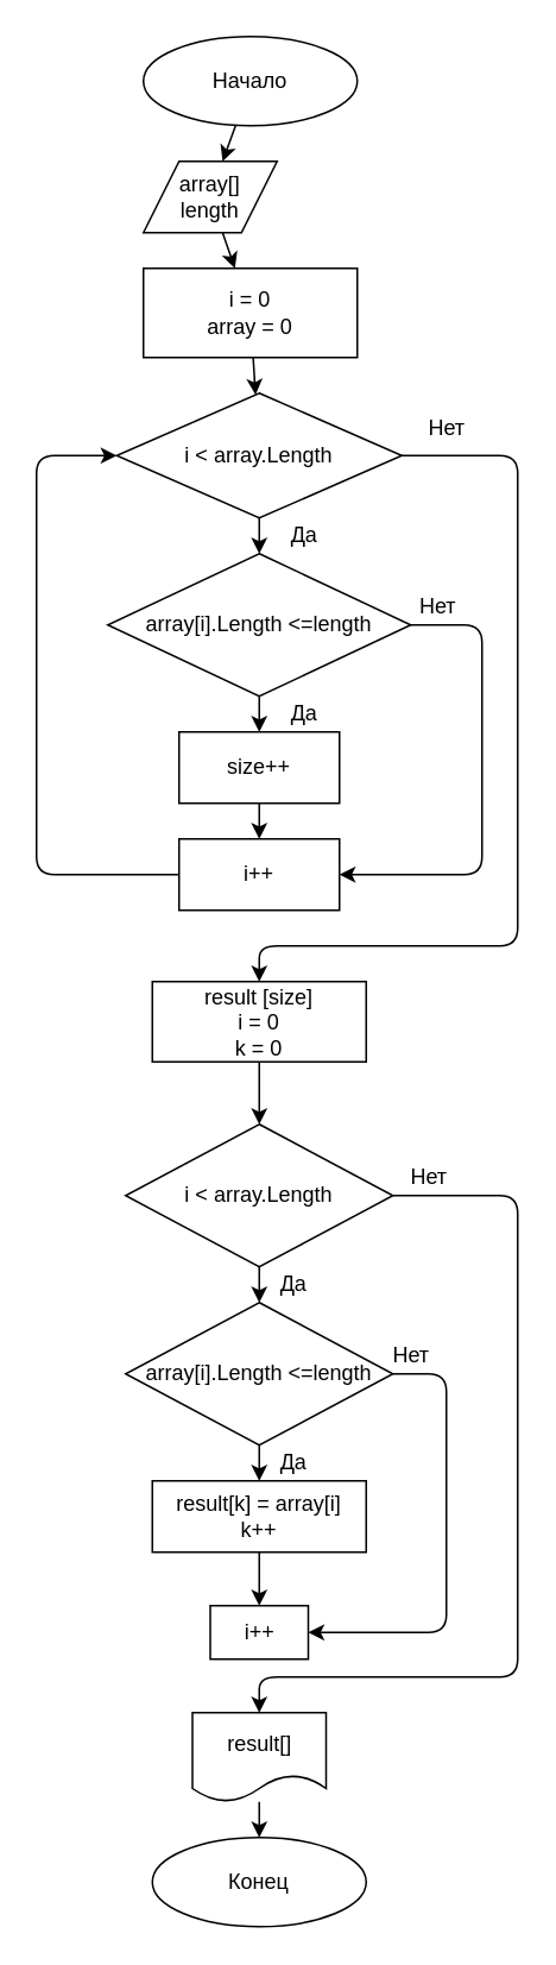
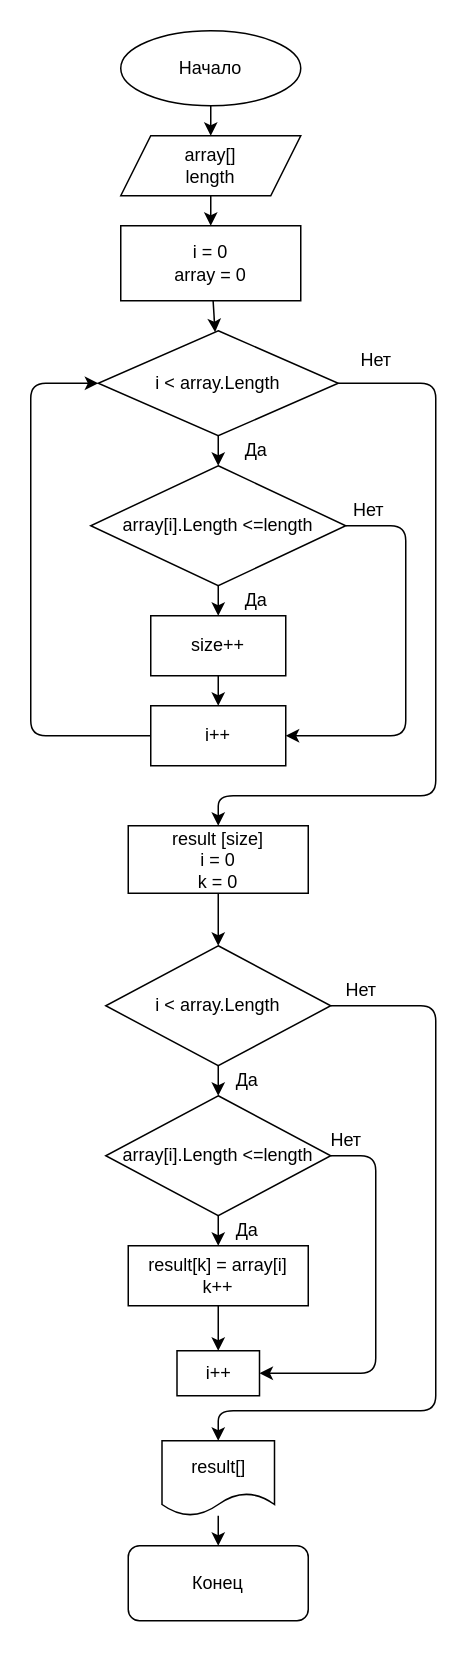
  <mxCell id="0" />
  <mxCell id="1" parent="0" />
  <mxCell id="2" value="" style="edgeStyle=none;html=1;" edge="1" parent="1" source="3" target="6"><mxGeometry relative="1" as="geometry" /></mxCell>
  <mxCell id="3" value="Начало" style="ellipse;whiteSpace=wrap;html=1;" parent="1" vertex="1"><mxGeometry x="80" y="20" width="120" height="50" as="geometry" /></mxCell>
- <mxCell id="4" value="Конец" style="ellipse;whiteSpace=wrap;html=1;" parent="1" vertex="1"><mxGeometry x="85" y="1030" width="120" height="50" as="geometry" /></mxCell>
+ <mxCell id="4" value="Конец" style="whiteSpace=wrap;html=1;rounded=1;" parent="1" vertex="1"><mxGeometry x="85" y="1030" width="120" height="50" as="geometry" /></mxCell>
  <mxCell id="5" value="" style="edgeStyle=none;html=1;" edge="1" parent="1" source="6" target="8"><mxGeometry relative="1" as="geometry" /></mxCell>
- <mxCell id="6" value="array[]&lt;br&gt;length" style="shape=parallelogram;perimeter=parallelogramPerimeter;whiteSpace=wrap;html=1;fixedSize=1;" vertex="1" parent="1"><mxGeometry x="80" y="90" width="75" height="40" as="geometry" /></mxCell>
+ <mxCell id="6" value="array[]&lt;br&gt;length" style="shape=parallelogram;perimeter=parallelogramPerimeter;whiteSpace=wrap;html=1;fixedSize=1;" vertex="1" parent="1"><mxGeometry x="80" y="90" width="120" height="40" as="geometry" /></mxCell>
  <mxCell id="7" value="" style="edgeStyle=none;html=1;" edge="1" parent="1" source="8" target="11"><mxGeometry relative="1" as="geometry" /></mxCell>
  <mxCell id="8" value="i = 0&lt;br&gt;array = 0" style="rounded=0;whiteSpace=wrap;html=1;" vertex="1" parent="1"><mxGeometry x="80" y="150" width="120" height="50" as="geometry" /></mxCell>
  <mxCell id="9" value="" style="edgeStyle=none;html=1;" edge="1" parent="1" source="11" target="14"><mxGeometry relative="1" as="geometry" /></mxCell>
  <mxCell id="10" style="edgeStyle=none;html=1;entryX=0.5;entryY=0;entryDx=0;entryDy=0;" edge="1" parent="1" source="11" target="23"><mxGeometry relative="1" as="geometry"><mxPoint x="145" y="560" as="targetPoint" /><Array as="points"><mxPoint x="290" y="255" /><mxPoint x="290" y="530" /><mxPoint x="145" y="530" /><mxPoint x="145" y="550" /></Array></mxGeometry></mxCell>
  <mxCell id="11" value="i &amp;lt; array.Length" style="rhombus;whiteSpace=wrap;html=1;" vertex="1" parent="1"><mxGeometry x="65" y="220" width="160" height="70" as="geometry" /></mxCell>
  <mxCell id="12" value="" style="edgeStyle=none;html=1;" edge="1" parent="1" source="14" target="17"><mxGeometry relative="1" as="geometry" /></mxCell>
  <mxCell id="13" style="edgeStyle=none;html=1;entryX=1;entryY=0.5;entryDx=0;entryDy=0;" edge="1" parent="1" source="14" target="20"><mxGeometry relative="1" as="geometry"><Array as="points"><mxPoint x="270" y="350" /><mxPoint x="270" y="490" /></Array></mxGeometry></mxCell>
  <mxCell id="14" value="array[i].Length &amp;lt;=length" style="rhombus;whiteSpace=wrap;html=1;" vertex="1" parent="1"><mxGeometry x="60" y="310" width="170" height="80" as="geometry" /></mxCell>
  <mxCell id="15" value="Да" style="text;html=1;align=center;verticalAlign=middle;resizable=0;points=[];autosize=1;strokeColor=none;fillColor=none;" vertex="1" parent="1"><mxGeometry x="155" y="290" width="30" height="20" as="geometry" /></mxCell>
  <mxCell id="16" value="" style="edgeStyle=none;html=1;" edge="1" parent="1" source="17" target="20"><mxGeometry relative="1" as="geometry" /></mxCell>
  <mxCell id="17" value="size++" style="rounded=0;whiteSpace=wrap;html=1;" vertex="1" parent="1"><mxGeometry x="100" y="410" width="90" height="40" as="geometry" /></mxCell>
  <mxCell id="18" value="Да" style="text;html=1;align=center;verticalAlign=middle;resizable=0;points=[];autosize=1;strokeColor=none;fillColor=none;" vertex="1" parent="1"><mxGeometry x="155" y="390" width="30" height="20" as="geometry" /></mxCell>
  <mxCell id="19" style="edgeStyle=none;html=1;entryX=0;entryY=0.5;entryDx=0;entryDy=0;" edge="1" parent="1" source="20" target="11"><mxGeometry relative="1" as="geometry"><mxPoint x="60" y="250" as="targetPoint" /><Array as="points"><mxPoint x="20" y="490" /><mxPoint x="20" y="255" /></Array></mxGeometry></mxCell>
  <mxCell id="20" value="i++" style="rounded=0;whiteSpace=wrap;html=1;" vertex="1" parent="1"><mxGeometry x="100" y="470" width="90" height="40" as="geometry" /></mxCell>
  <mxCell id="21" value="Нет" style="text;html=1;align=center;verticalAlign=middle;resizable=0;points=[];autosize=1;strokeColor=none;fillColor=none;" vertex="1" parent="1"><mxGeometry x="225" y="330" width="40" height="20" as="geometry" /></mxCell>
  <mxCell id="22" value="" style="edgeStyle=none;html=1;" edge="1" parent="1" source="23" target="27"><mxGeometry relative="1" as="geometry" /></mxCell>
  <mxCell id="23" value="result [size]&lt;br&gt;i = 0&lt;br&gt;k = 0" style="rounded=0;whiteSpace=wrap;html=1;" vertex="1" parent="1"><mxGeometry x="85" y="550" width="120" height="45" as="geometry" /></mxCell>
  <mxCell id="24" value="Нет" style="text;html=1;align=center;verticalAlign=middle;resizable=0;points=[];autosize=1;strokeColor=none;fillColor=none;" vertex="1" parent="1"><mxGeometry x="230" y="230" width="40" height="20" as="geometry" /></mxCell>
  <mxCell id="25" value="" style="edgeStyle=none;html=1;" edge="1" parent="1" source="27" target="30"><mxGeometry relative="1" as="geometry" /></mxCell>
  <mxCell id="26" style="edgeStyle=none;html=1;entryX=0.5;entryY=0;entryDx=0;entryDy=0;" edge="1" parent="1" source="27" target="35"><mxGeometry relative="1" as="geometry"><Array as="points"><mxPoint x="290" y="670" /><mxPoint x="290" y="940" /><mxPoint x="145" y="940" /></Array></mxGeometry></mxCell>
  <mxCell id="27" value="i &amp;lt; array.Length" style="rhombus;whiteSpace=wrap;html=1;" vertex="1" parent="1"><mxGeometry x="70" y="630" width="150" height="80" as="geometry" /></mxCell>
  <mxCell id="28" value="" style="edgeStyle=none;html=1;" edge="1" parent="1" source="30" target="32"><mxGeometry relative="1" as="geometry" /></mxCell>
  <mxCell id="29" style="edgeStyle=none;html=1;entryX=1;entryY=0.5;entryDx=0;entryDy=0;" edge="1" parent="1" source="30" target="33"><mxGeometry relative="1" as="geometry"><Array as="points"><mxPoint x="250" y="770" /><mxPoint x="250" y="915" /><mxPoint x="200" y="915" /></Array></mxGeometry></mxCell>
  <mxCell id="30" value="array[i].Length &amp;lt;=length" style="rhombus;whiteSpace=wrap;html=1;" vertex="1" parent="1"><mxGeometry x="70" y="730" width="150" height="80" as="geometry" /></mxCell>
  <mxCell id="31" value="" style="edgeStyle=none;html=1;" edge="1" parent="1" source="32" target="33"><mxGeometry relative="1" as="geometry" /></mxCell>
  <mxCell id="32" value="result[k] = array[i]&lt;br&gt;k++" style="rounded=0;whiteSpace=wrap;html=1;" vertex="1" parent="1"><mxGeometry x="85" y="830" width="120" height="40" as="geometry" /></mxCell>
  <mxCell id="33" value="i++" style="rounded=0;whiteSpace=wrap;html=1;" vertex="1" parent="1"><mxGeometry x="117.5" y="900" width="55" height="30" as="geometry" /></mxCell>
  <mxCell id="34" value="" style="edgeStyle=none;html=1;" edge="1" parent="1" source="35" target="4"><mxGeometry relative="1" as="geometry" /></mxCell>
  <mxCell id="35" value="result[]" style="shape=document;whiteSpace=wrap;html=1;boundedLbl=1;" vertex="1" parent="1"><mxGeometry x="107.5" y="960" width="75" height="50" as="geometry" /></mxCell>
  <mxCell id="36" value="Нет" style="text;html=1;align=center;verticalAlign=middle;resizable=0;points=[];autosize=1;strokeColor=none;fillColor=none;" vertex="1" parent="1"><mxGeometry x="220" y="650" width="40" height="20" as="geometry" /></mxCell>
  <mxCell id="37" value="Нет" style="text;html=1;align=center;verticalAlign=middle;resizable=0;points=[];autosize=1;strokeColor=none;fillColor=none;" vertex="1" parent="1"><mxGeometry x="210" y="750" width="40" height="20" as="geometry" /></mxCell>
  <mxCell id="38" value="Да" style="text;html=1;align=center;verticalAlign=middle;resizable=0;points=[];autosize=1;strokeColor=none;fillColor=none;" vertex="1" parent="1"><mxGeometry x="149" y="710" width="30" height="20" as="geometry" /></mxCell>
  <mxCell id="39" value="Да" style="text;html=1;align=center;verticalAlign=middle;resizable=0;points=[];autosize=1;strokeColor=none;fillColor=none;" vertex="1" parent="1"><mxGeometry x="149" y="810" width="30" height="20" as="geometry" /></mxCell>
